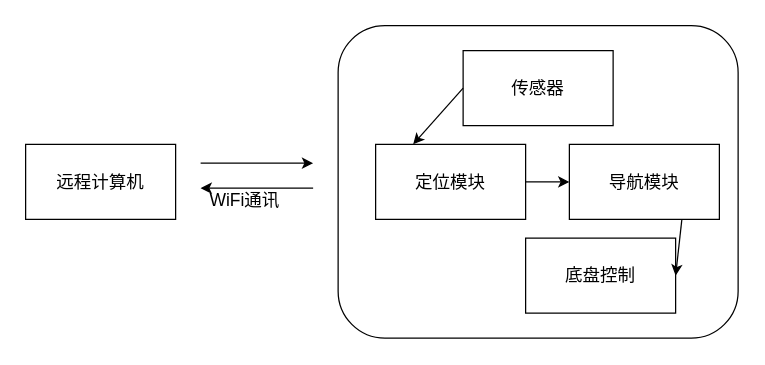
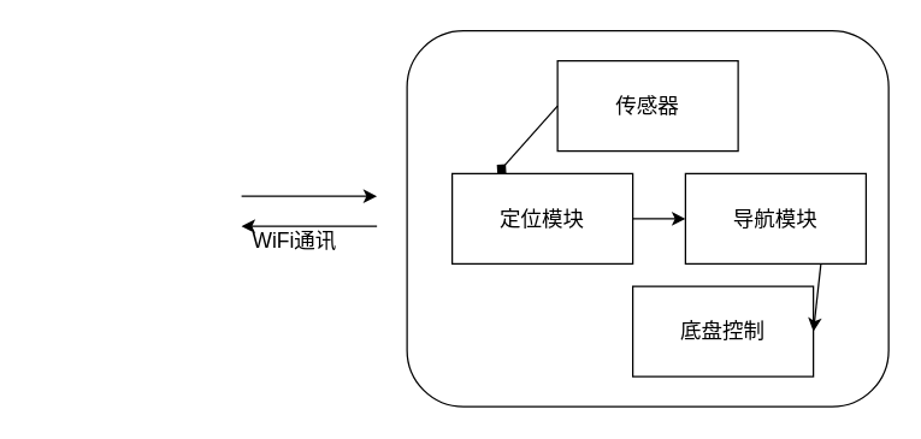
  <mxCell id="0" />
  <mxCell id="1" parent="0" />
  <mxCell id="2" value="" style="rounded=1;whiteSpace=wrap;html=1;strokeWidth=1;fontSize=14;" vertex="1" parent="1"><mxGeometry x="270" y="20" width="320" height="250" as="geometry" /></mxCell>
- <mxCell id="3" value="远程计算机" style="rounded=0;whiteSpace=wrap;html=1;strokeWidth=1;fontSize=14;" vertex="1" parent="1"><mxGeometry x="20" y="115" width="120" height="60" as="geometry" /></mxCell>
  <mxCell id="4" value="传感器" style="rounded=0;whiteSpace=wrap;html=1;strokeWidth=1;fontSize=14;" vertex="1" parent="1"><mxGeometry x="370" y="40" width="120" height="60" as="geometry" /></mxCell>
  <mxCell id="5" value="定位模块" style="rounded=0;whiteSpace=wrap;html=1;strokeWidth=1;fontSize=14;" vertex="1" parent="1"><mxGeometry x="300" y="115" width="120" height="60" as="geometry" /></mxCell>
  <mxCell id="6" value="导航模块" style="rounded=0;whiteSpace=wrap;html=1;strokeWidth=1;fontSize=14;" vertex="1" parent="1"><mxGeometry x="455" y="115" width="120" height="60" as="geometry" /></mxCell>
  <mxCell id="7" value="底盘控制" style="rounded=0;whiteSpace=wrap;html=1;strokeWidth=1;fontSize=14;" vertex="1" parent="1"><mxGeometry x="420" y="190" width="120" height="60" as="geometry" /></mxCell>
  <mxCell id="8" value="" style="endArrow=classic;html=1;strokeWidth=1;fontSize=14;" edge="1" parent="1"><mxGeometry width="50" height="50" relative="1" as="geometry"><mxPoint x="160" y="130" as="sourcePoint" /><mxPoint x="250" y="130" as="targetPoint" /></mxGeometry></mxCell>
  <mxCell id="9" value="" style="endArrow=classic;html=1;strokeWidth=1;fontSize=14;" edge="1" parent="1"><mxGeometry width="50" height="50" relative="1" as="geometry"><mxPoint x="250" y="150" as="sourcePoint" /><mxPoint x="160" y="150" as="targetPoint" /></mxGeometry></mxCell>
  <mxCell id="10" value="WiFi通讯" style="text;html=1;strokeColor=none;fillColor=none;align=center;verticalAlign=middle;whiteSpace=wrap;rounded=0;fontSize=14;" vertex="1" parent="1"><mxGeometry x="162.5" y="150" width="65" height="20" as="geometry" /></mxCell>
- <mxCell id="11" value="" style="endArrow=classic;html=1;strokeWidth=1;fontSize=14;exitX=0;exitY=0.5;exitDx=0;exitDy=0;entryX=0.25;entryY=0;entryDx=0;entryDy=0;" edge="1" parent="1" source="4" target="5"><mxGeometry width="50" height="50" relative="1" as="geometry"><mxPoint x="320" y="115" as="sourcePoint" /><mxPoint x="210" y="270" as="targetPoint" /></mxGeometry></mxCell>
+ <mxCell id="11" value="" style="endArrow=diamond;html=1;strokeWidth=1;fontSize=14;exitX=0;exitY=0.5;exitDx=0;exitDy=0;entryX=0.25;entryY=0;entryDx=0;entryDy=0;" edge="1" parent="1" source="4" target="5"><mxGeometry width="50" height="50" relative="1" as="geometry"><mxPoint x="320" y="115" as="sourcePoint" /><mxPoint x="210" y="270" as="targetPoint" /></mxGeometry></mxCell>
  <mxCell id="12" value="" style="endArrow=classic;html=1;strokeWidth=1;fontSize=14;exitX=1;exitY=0.5;exitDx=0;exitDy=0;entryX=0;entryY=0.5;entryDx=0;entryDy=0;" edge="1" parent="1" source="5" target="6"><mxGeometry width="50" height="50" relative="1" as="geometry"><mxPoint x="380" y="80" as="sourcePoint" /><mxPoint x="340" y="125" as="targetPoint" /></mxGeometry></mxCell>
  <mxCell id="13" value="" style="endArrow=classic;html=1;strokeWidth=1;fontSize=14;exitX=0.75;exitY=1;exitDx=0;exitDy=0;entryX=1;entryY=0.5;entryDx=0;entryDy=0;" edge="1" parent="1" source="6" target="7"><mxGeometry width="50" height="50" relative="1" as="geometry"><mxPoint x="380" y="80" as="sourcePoint" /><mxPoint x="340" y="125" as="targetPoint" /></mxGeometry></mxCell>
